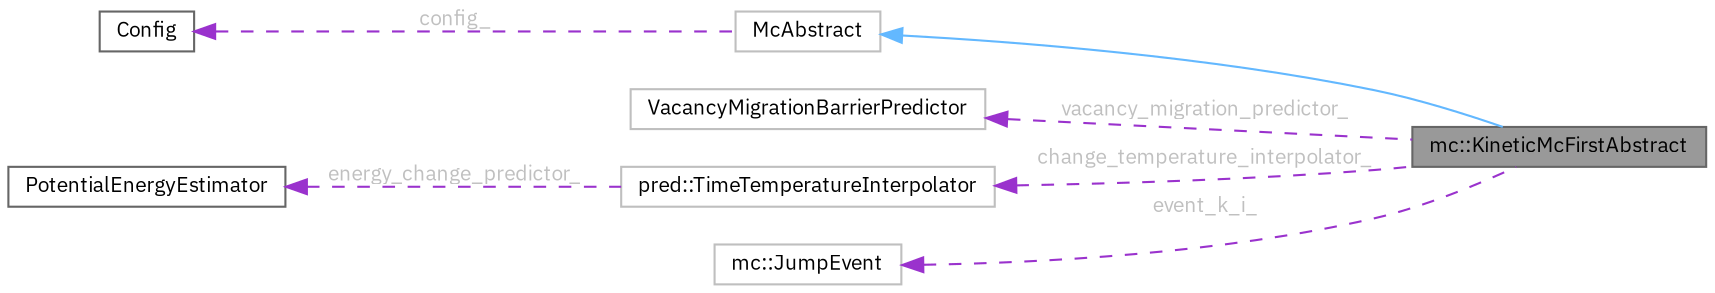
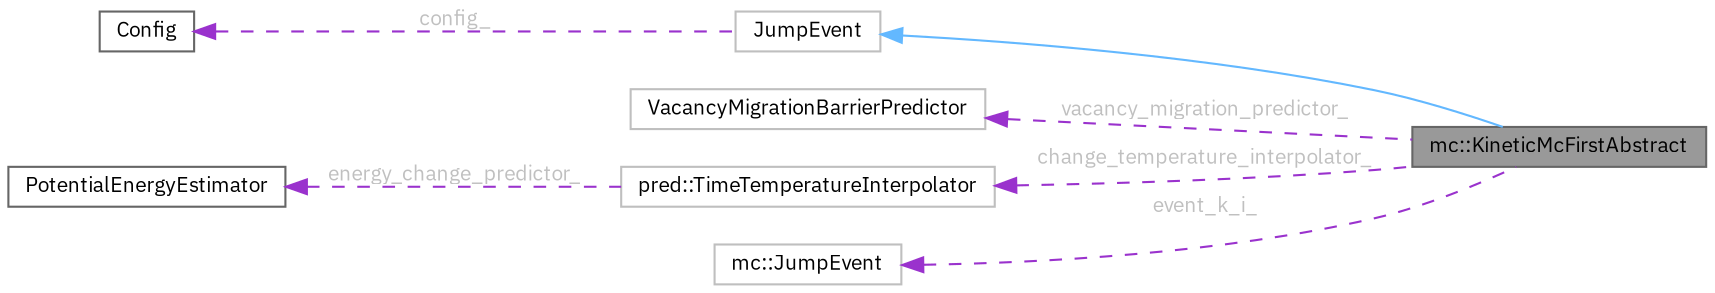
  digraph {
    fontname="IBM Plex Sans"
    rankdir=LR
    node [color=grey75 fillcolor=white fontname="IBM Plex Sans" fontsize=10 shape=box style=filled]
    edge [color=darkorchid3 dir=back fontname="IBM Plex Sans" fontsize=10 labelfontname=Helvetica labelfontsize=10 style=dashed fontcolor=grey]
    n1 [color=gray40 fillcolor=grey60 fontcolor=black height=0.2 label="mc::KineticMcFirstAbstract" width=0.4]
-   n2 [height=0.2 label=McAbstract width=0.4]
+   n2 [height=0.2 label=JumpEvent width=0.4]
    n3 [color=gray40 height=0.2 label=Config width=0.4]
    n4 [height=0.2 label=VacancyMigrationBarrierPredictor width=0.4]
    n5 [color=gray40 height=0.2 label=PotentialEnergyEstimator width=0.4]
    n6 [height=0.2 label="pred::TimeTemperatureInterpolator" width=0.4]
    n7 [height=0.2 label="mc::JumpEvent" width=0.4]
    n2 -> n1 [color=steelblue1 style=solid fontcolor=""]
    n3 -> n2 [label=" config_"]
    n4 -> n1 [label=" vacancy_migration_predictor_"]
    n5 -> n6 [label=" energy_change_predictor_"]
    n6 -> n1 [label=" change_temperature_interpolator_"]
    n7 -> n1 [label=" event_k_i_"]
  }
